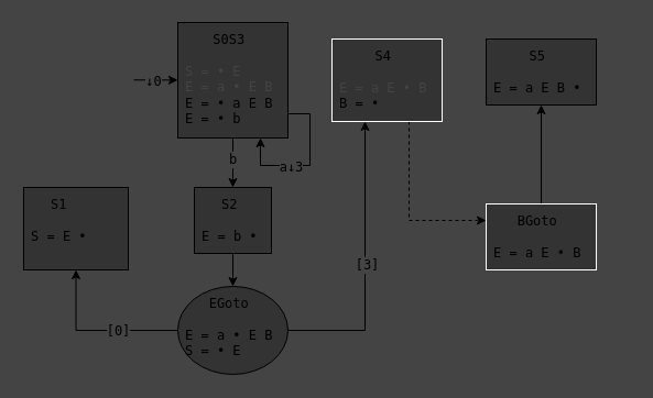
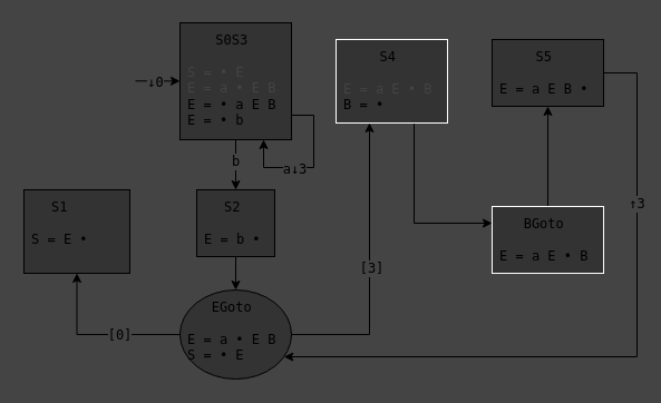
  <mxCell id="0" />
  <mxCell id="1" parent="0" />
  <mxCell id="2" value="&lt;div style=&quot;text-align: center;&quot;&gt;S1&lt;/div&gt;&lt;div&gt;&lt;br&gt;&lt;/div&gt;&lt;div&gt;S = E&amp;nbsp;&lt;span style=&quot;background-color: initial;&quot;&gt;•&lt;/span&gt;&lt;/div&gt;" style="rounded=0;whiteSpace=wrap;html=1;fontFamily=monospace;align=left;spacing=7;verticalAlign=top;spacingTop=-3;fillColor=#333333;" parent="1" vertex="1"><mxGeometry x="20.98" y="170" width="95" height="75" as="geometry" /></mxCell>
  <mxCell id="3" style="edgeStyle=orthogonalEdgeStyle;rounded=0;orthogonalLoop=1;jettySize=auto;html=1;fontFamily=monospace;fontSize=12;fontColor=default;labelBackgroundColor=#444444;resizable=0;" parent="1" source="6" target="23" edge="1"><mxGeometry relative="1" as="geometry" /></mxCell>
  <mxCell id="4" value="" style="edgeLabel;html=1;align=center;verticalAlign=middle;resizable=0;points=[];rounded=0;strokeColor=default;spacing=10;fontFamily=monospace;fontSize=12;fontColor=default;labelBackgroundColor=#444444;fillColor=default;gradientColor=none;" parent="3" vertex="1" connectable="0"><mxGeometry x="0.027" relative="1" as="geometry"><mxPoint as="offset" /></mxGeometry></mxCell>
  <mxCell id="5" value="" style="edgeLabel;html=1;align=center;verticalAlign=middle;resizable=0;points=[];rounded=0;strokeColor=default;spacing=10;fontFamily=monospace;fontSize=12;fontColor=default;labelBackgroundColor=#444444;fillColor=default;gradientColor=none;" parent="3" vertex="1" connectable="0"><mxGeometry x="0.24" relative="1" as="geometry"><mxPoint as="offset" /></mxGeometry></mxCell>
  <mxCell id="6" value="&lt;div style=&quot;text-align: center;&quot;&gt;S2&lt;/div&gt;&lt;div&gt;&lt;br&gt;&lt;/div&gt;&lt;div&gt;E = b •&lt;/div&gt;" style="rounded=0;whiteSpace=wrap;html=1;fontFamily=monospace;align=left;spacing=7;verticalAlign=top;spacingTop=-3;fillColor=#333333;" parent="1" vertex="1"><mxGeometry x="176.01" y="170" width="69.99" height="60" as="geometry" /></mxCell>
- <mxCell id="7" style="edgeStyle=orthogonalEdgeStyle;rounded=0;orthogonalLoop=1;jettySize=auto;html=1;fontFamily=monospace;fontSize=12;fontColor=default;labelBackgroundColor=#444444;resizable=0;dashed=1;" parent="1" source="8" target="25" edge="1"><mxGeometry relative="1" as="geometry"><Array as="points"><mxPoint x="371" y="200" /></Array></mxGeometry></mxCell>
+ <mxCell id="7" style="edgeStyle=orthogonalEdgeStyle;rounded=0;orthogonalLoop=1;jettySize=auto;html=1;fontFamily=monospace;fontSize=12;fontColor=default;labelBackgroundColor=#444444;resizable=0;" parent="1" source="8" target="25" edge="1"><mxGeometry relative="1" as="geometry"><Array as="points"><mxPoint x="371" y="200" /></Array></mxGeometry></mxCell>
  <mxCell id="8" value="&lt;div style=&quot;text-align: center;&quot;&gt;&lt;div&gt;S4&lt;/div&gt;&lt;div style=&quot;text-align: left;&quot;&gt;&lt;br&gt;&lt;/div&gt;&lt;font color=&quot;#444444&quot;&gt;&lt;span style=&quot;text-align: left;&quot;&gt;E = a E&amp;nbsp;&lt;/span&gt;&lt;span style=&quot;text-align: left;&quot;&gt;•&lt;/span&gt;&lt;span style=&quot;text-align: left;&quot;&gt;&amp;nbsp;B&lt;/span&gt;&lt;/font&gt;&lt;/div&gt;&lt;div style=&quot;&quot;&gt;&lt;span style=&quot;&quot;&gt;B =&amp;nbsp;&lt;/span&gt;&lt;span style=&quot;background-color: initial;&quot;&gt;•&lt;/span&gt;&lt;/div&gt;" style="rounded=0;whiteSpace=wrap;html=1;fontFamily=monospace;align=left;spacing=7;verticalAlign=top;spacingTop=-3;fillColor=#333333;strokeColor=#FFFFFF;" parent="1" vertex="1"><mxGeometry x="301" y="35" width="100.02" height="75" as="geometry" /></mxCell>
  <mxCell id="9" style="edgeStyle=orthogonalEdgeStyle;rounded=0;orthogonalLoop=1;jettySize=auto;html=1;" parent="1" source="11" target="6" edge="1"><mxGeometry relative="1" as="geometry" /></mxCell>
  <mxCell id="10" value="b" style="edgeLabel;html=1;align=center;verticalAlign=middle;resizable=0;points=[];rounded=0;strokeColor=default;spacing=10;fontFamily=monospace;fontSize=12;fontColor=default;labelBackgroundColor=#444444;fillColor=default;gradientColor=none;" parent="9" vertex="1" connectable="0"><mxGeometry x="-0.156" y="2" relative="1" as="geometry"><mxPoint x="-3" as="offset" /></mxGeometry></mxCell>
  <mxCell id="11" value="&lt;div style=&quot;text-align: center;&quot;&gt;S0S3&lt;/div&gt;&lt;div&gt;&lt;br&gt;&lt;/div&gt;&lt;div&gt;&lt;font color=&quot;#444444&quot;&gt;S = •&amp;nbsp;E&lt;/font&gt;&lt;/div&gt;&lt;font color=&quot;#444444&quot;&gt;E = a • E B&lt;/font&gt;&lt;div&gt;E =&amp;nbsp;&lt;span style=&quot;background-color: initial;&quot;&gt;•&lt;/span&gt;&lt;span style=&quot;background-color: initial;&quot;&gt;&amp;nbsp;a E B&lt;/span&gt;&lt;/div&gt;&lt;div&gt;E =&amp;nbsp;&lt;span style=&quot;background-color: initial;&quot;&gt;•&lt;/span&gt;&lt;span style=&quot;background-color: initial;&quot;&gt;&amp;nbsp;b&lt;/span&gt;&lt;/div&gt;" style="rounded=0;whiteSpace=wrap;html=1;fontFamily=monospace;align=left;spacing=7;verticalAlign=top;spacingTop=-3;fillColor=#333333;" parent="1" vertex="1"><mxGeometry x="161" y="20" width="100" height="105" as="geometry" /></mxCell>
+ <mxCell id="12" style="edgeStyle=orthogonalEdgeStyle;rounded=0;orthogonalLoop=1;jettySize=auto;html=1;fontFamily=monospace;fontSize=12;fontColor=default;labelBackgroundColor=#444444;resizable=0;" parent="1" source="14" target="23" edge="1"><mxGeometry relative="1" as="geometry"><Array as="points"><mxPoint x="571" y="65" /><mxPoint x="571" y="320" /></Array></mxGeometry></mxCell>
+ <mxCell id="13" value="↑3" style="edgeLabel;html=1;align=center;verticalAlign=middle;resizable=0;points=[];rounded=0;strokeColor=default;spacing=10;fontFamily=monospace;fontSize=12;fontColor=default;labelBackgroundColor=#444444;fillColor=default;gradientColor=none;" parent="12" vertex="1" connectable="0"><mxGeometry x="-0.511" y="-1" relative="1" as="geometry"><mxPoint as="offset" /></mxGeometry></mxCell>
  <mxCell id="14" value="&lt;div style=&quot;text-align: center;&quot;&gt;S5&lt;/div&gt;&lt;div&gt;&lt;br&gt;&lt;/div&gt;&lt;div style=&quot;text-align: center;&quot;&gt;&lt;span style=&quot;text-align: left;&quot;&gt;E = a E&lt;/span&gt;&lt;span style=&quot;text-align: left;&quot;&gt;&amp;nbsp;B&lt;/span&gt;&lt;span style=&quot;background-color: initial; text-align: left;&quot;&gt;&amp;nbsp;&lt;/span&gt;&lt;span style=&quot;background-color: initial; text-align: left;&quot;&gt;•&lt;/span&gt;&lt;/div&gt;&lt;div&gt;&lt;span style=&quot;text-align: left;&quot;&gt;&lt;br&gt;&lt;/span&gt;&lt;/div&gt;" style="rounded=0;whiteSpace=wrap;html=1;fontFamily=monospace;align=left;spacing=7;verticalAlign=top;spacingTop=-3;fillColor=#333333;" parent="1" vertex="1"><mxGeometry x="441" y="35" width="100.02" height="60" as="geometry" /></mxCell>
  <mxCell id="15" value="" style="endArrow=classic;html=1;rounded=0;fontFamily=monospace;fontSize=12;fontColor=default;" parent="1" target="11" edge="1"><mxGeometry width="50" height="50" relative="1" as="geometry"><mxPoint x="121.02" y="72.26" as="sourcePoint" /><mxPoint x="161" y="72.26" as="targetPoint" /></mxGeometry></mxCell>
  <mxCell id="16" value="↓0" style="edgeLabel;html=1;align=center;verticalAlign=middle;resizable=0;points=[];rounded=0;strokeColor=default;spacing=10;fontFamily=monospace;fontSize=12;fontColor=default;labelBackgroundColor=#444444;fillColor=default;gradientColor=none;" parent="15" vertex="1" connectable="0"><mxGeometry x="-0.166" y="-1" relative="1" as="geometry"><mxPoint as="offset" /></mxGeometry></mxCell>
  <mxCell id="17" style="edgeStyle=orthogonalEdgeStyle;rounded=0;orthogonalLoop=1;jettySize=auto;html=1;fontFamily=monospace;fontSize=12;fontColor=default;labelBackgroundColor=#444444;resizable=0;entryX=0.75;entryY=1;entryDx=0;entryDy=0;exitX=1;exitY=0.75;exitDx=0;exitDy=0;" parent="1" source="11" target="11" edge="1"><mxGeometry relative="1" as="geometry"><Array as="points"><mxPoint x="281" y="103" /><mxPoint x="281" y="150" /><mxPoint x="236" y="150" /></Array></mxGeometry></mxCell>
  <mxCell id="18" value="a↓3" style="edgeLabel;html=1;align=center;verticalAlign=middle;resizable=0;points=[];rounded=0;strokeColor=default;spacing=10;fontFamily=monospace;fontSize=12;fontColor=default;labelBackgroundColor=#444444;fillColor=default;gradientColor=none;" parent="17" vertex="1" connectable="0"><mxGeometry x="0.263" y="1" relative="1" as="geometry"><mxPoint as="offset" /></mxGeometry></mxCell>
  <mxCell id="19" style="edgeStyle=orthogonalEdgeStyle;rounded=0;orthogonalLoop=1;jettySize=auto;html=1;fontFamily=monospace;fontSize=12;fontColor=default;labelBackgroundColor=#444444;resizable=0;" parent="1" source="23" target="8" edge="1"><mxGeometry relative="1" as="geometry"><Array as="points"><mxPoint x="331" y="300" /></Array></mxGeometry></mxCell>
  <mxCell id="20" value="[3]" style="edgeLabel;html=1;align=center;verticalAlign=middle;resizable=0;points=[];rounded=0;strokeColor=default;spacing=10;fontFamily=monospace;fontSize=12;fontColor=default;labelBackgroundColor=#444444;fillColor=default;gradientColor=none;" parent="19" vertex="1" connectable="0"><mxGeometry x="-0.0" y="-1" relative="1" as="geometry"><mxPoint as="offset" /></mxGeometry></mxCell>
  <mxCell id="21" style="edgeStyle=orthogonalEdgeStyle;rounded=0;orthogonalLoop=1;jettySize=auto;html=1;fontFamily=monospace;fontSize=12;fontColor=default;labelBackgroundColor=#444444;resizable=0;" parent="1" source="23" target="2" edge="1"><mxGeometry relative="1" as="geometry" /></mxCell>
  <mxCell id="22" value="[0]" style="edgeLabel;html=1;align=center;verticalAlign=middle;resizable=0;points=[];rounded=0;strokeColor=default;spacing=10;fontFamily=monospace;fontSize=12;fontColor=default;labelBackgroundColor=#444444;fillColor=default;gradientColor=none;" parent="21" vertex="1" connectable="0"><mxGeometry x="-0.249" relative="1" as="geometry"><mxPoint as="offset" /></mxGeometry></mxCell>
  <mxCell id="23" value="&lt;div style=&quot;text-align: center;&quot;&gt;EGoto&lt;/div&gt;&lt;div&gt;&lt;br&gt;&lt;/div&gt;&lt;div&gt;E = a • E B&lt;br&gt;&lt;/div&gt;&lt;div&gt;S = •&amp;nbsp;E&lt;br&gt;&lt;/div&gt;" style="ellipse;whiteSpace=wrap;html=1;fontFamily=monospace;align=left;spacing=7;verticalAlign=top;spacingTop=-3;fillColor=#333333;" parent="1" vertex="1"><mxGeometry x="161" y="260" width="100" height="80" as="geometry" /></mxCell>
  <mxCell id="24" style="edgeStyle=orthogonalEdgeStyle;rounded=0;orthogonalLoop=1;jettySize=auto;html=1;fontFamily=monospace;fontSize=12;fontColor=default;labelBackgroundColor=#444444;resizable=0;" parent="1" source="25" target="14" edge="1"><mxGeometry relative="1" as="geometry" /></mxCell>
  <mxCell id="25" value="&lt;div style=&quot;text-align: center;&quot;&gt;&lt;div&gt;BGoto&lt;/div&gt;&lt;div style=&quot;text-align: left;&quot;&gt;&lt;br&gt;&lt;/div&gt;&lt;span style=&quot;text-align: left;&quot;&gt;E = a E&amp;nbsp;&lt;/span&gt;&lt;span style=&quot;text-align: left;&quot;&gt;•&lt;/span&gt;&lt;span style=&quot;text-align: left;&quot;&gt;&amp;nbsp;B&lt;/span&gt;&lt;/div&gt;" style="rounded=0;whiteSpace=wrap;html=1;fontFamily=monospace;align=left;spacing=7;verticalAlign=top;spacingTop=-3;fillColor=#333333;strokeColor=#FFFFFF;" parent="1" vertex="1"><mxGeometry x="441" y="185" width="100.02" height="60" as="geometry" /></mxCell>
